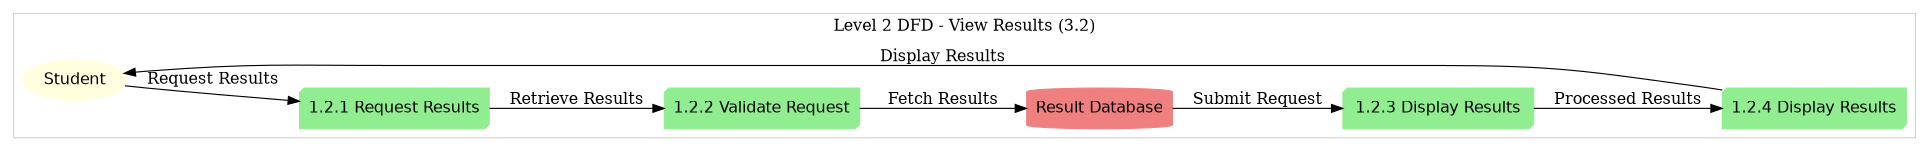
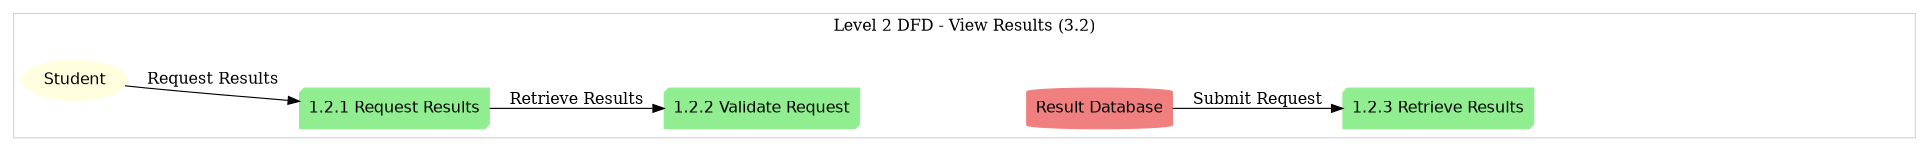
  digraph {
    rankdir=LR
    node [color=lightgreen fontname=Helvetica shape=box3d style=filled]
    n1 [color=lightyellow label=Student shape=ellipse]
    n2 [label="1.2.1 Request Results"]
    n3 [label="1.2.2 Validate Request"]
    n4 [color=lightcoral label="Result Database" shape=cylinder]
-   n5 [label="1.2.3 Display Results"]
-   n6 [label="1.2.4 Display Results"]
+   n5 [label="1.2.3 Retrieve Results"]
    subgraph cluster_1 {
      color=lightgrey
      label="Level 2 DFD - View Results (3.2)"
      n1
      n2
      n3
      n4
      n5
-     n6
    }
    n1 -> n2 [label="Request Results"]
    n2 -> n3 [label="Retrieve Results"]
-   n3 -> n4 [label="Fetch Results"]
    n4 -> n5 [label="Submit Request"]
-   n5 -> n6 [label="Processed Results"]
-   n6 -> n1 [label="Display Results"]
  }
